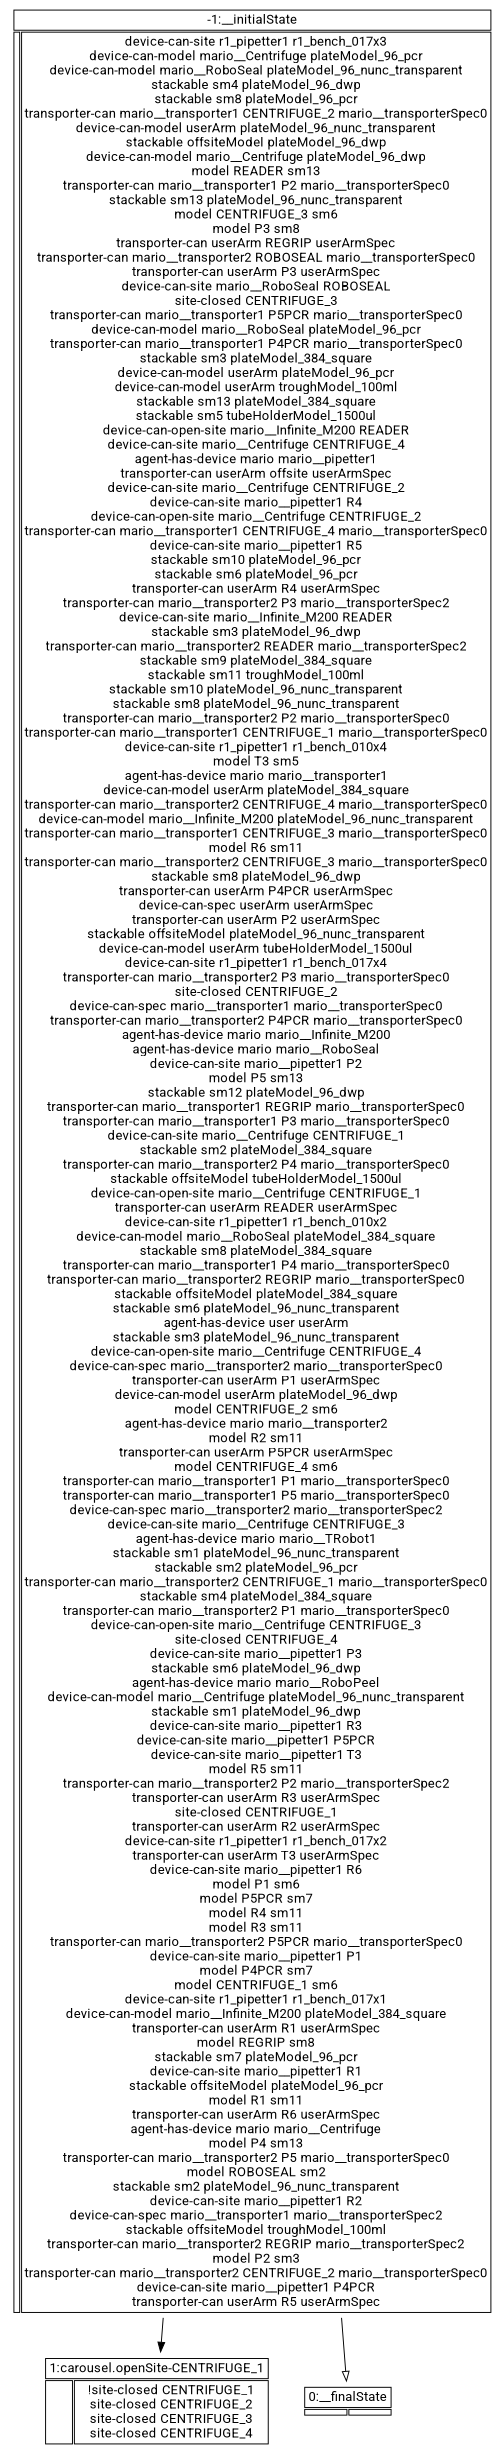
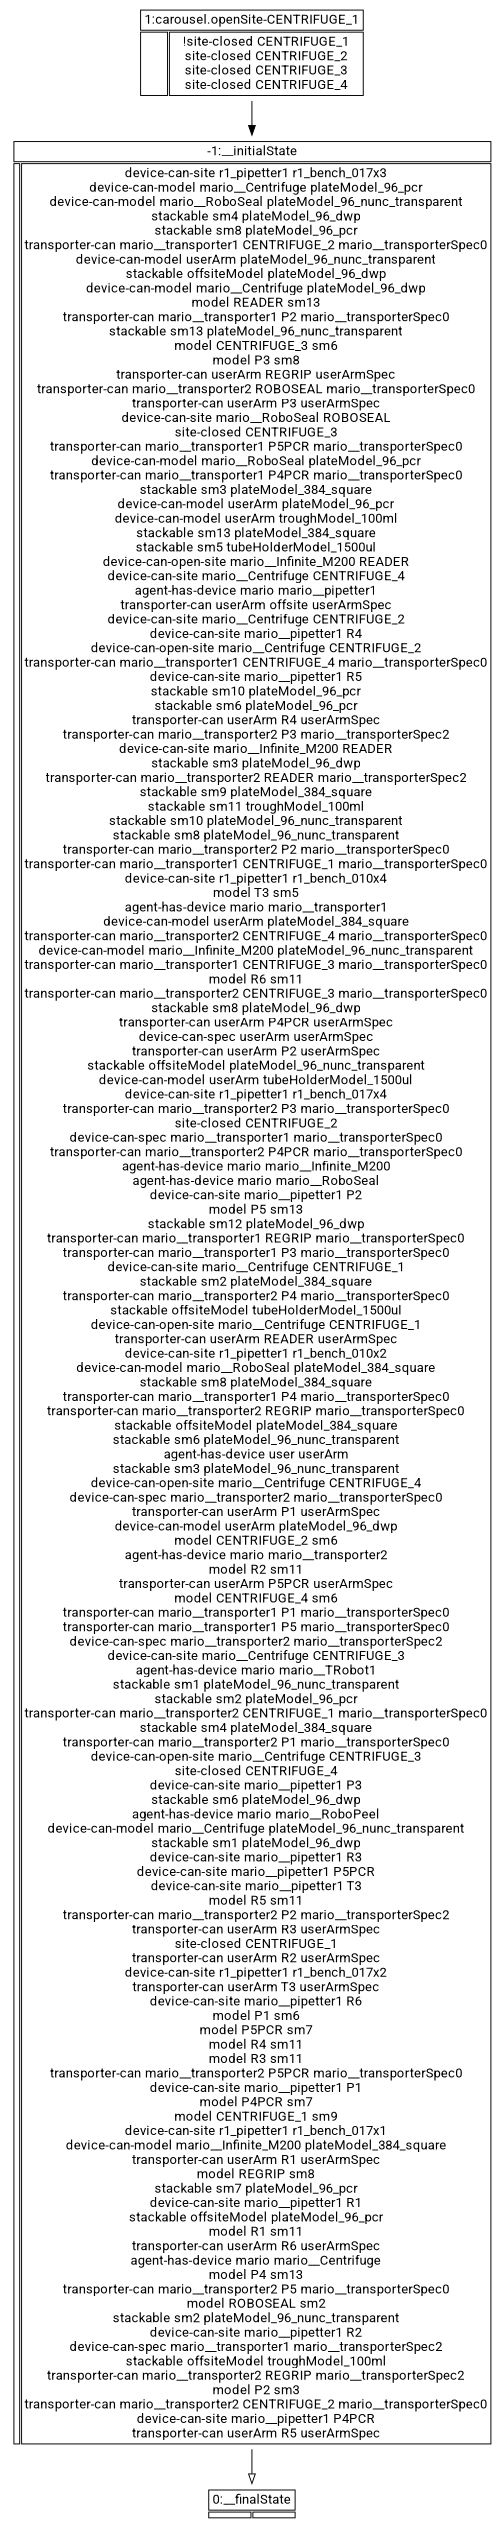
  digraph {
    fontname=Roboto
    rankdir=TB
    node [fontname=Roboto shape=plaintext]
    edge [fontname=Roboto]
-   n1 [label=<<table border="0" cellborder="1"><tr><td colspan="2">-1:__initialState</td></tr><tr><td></td><td>device-can-site r1_pipetter1 r1_bench_017x3<br/>device-can-model mario__Centrifuge plateModel_96_pcr<br/>device-can-model mario__RoboSeal plateModel_96_nunc_transparent<br/>stackable sm4 plateModel_96_dwp<br/>stackable sm8 plateModel_96_pcr<br/>transporter-can mario__transporter1 CENTRIFUGE_2 mario__transporterSpec0<br/>device-can-model userArm plateModel_96_nunc_transparent<br/>stackable offsiteModel plateModel_96_dwp<br/>device-can-model mario__Centrifuge plateModel_96_dwp<br/>model READER sm13<br/>transporter-can mario__transporter1 P2 mario__transporterSpec0<br/>stackable sm13 plateModel_96_nunc_transparent<br/>model CENTRIFUGE_3 sm6<br/>model P3 sm8<br/>transporter-can userArm REGRIP userArmSpec<br/>transporter-can mario__transporter2 ROBOSEAL mario__transporterSpec0<br/>transporter-can userArm P3 userArmSpec<br/>device-can-site mario__RoboSeal ROBOSEAL<br/>site-closed CENTRIFUGE_3<br/>transporter-can mario__transporter1 P5PCR mario__transporterSpec0<br/>device-can-model mario__RoboSeal plateModel_96_pcr<br/>transporter-can mario__transporter1 P4PCR mario__transporterSpec0<br/>stackable sm3 plateModel_384_square<br/>device-can-model userArm plateModel_96_pcr<br/>device-can-model userArm troughModel_100ml<br/>stackable sm13 plateModel_384_square<br/>stackable sm5 tubeHolderModel_1500ul<br/>device-can-open-site mario__Infinite_M200 READER<br/>device-can-site mario__Centrifuge CENTRIFUGE_4<br/>agent-has-device mario mario__pipetter1<br/>transporter-can userArm offsite userArmSpec<br/>device-can-site mario__Centrifuge CENTRIFUGE_2<br/>device-can-site mario__pipetter1 R4<br/>device-can-open-site mario__Centrifuge CENTRIFUGE_2<br/>transporter-can mario__transporter1 CENTRIFUGE_4 mario__transporterSpec0<br/>device-can-site mario__pipetter1 R5<br/>stackable sm10 plateModel_96_pcr<br/>stackable sm6 plateModel_96_pcr<br/>transporter-can userArm R4 userArmSpec<br/>transporter-can mario__transporter2 P3 mario__transporterSpec2<br/>device-can-site mario__Infinite_M200 READER<br/>stackable sm3 plateModel_96_dwp<br/>transporter-can mario__transporter2 READER mario__transporterSpec2<br/>stackable sm9 plateModel_384_square<br/>stackable sm11 troughModel_100ml<br/>stackable sm10 plateModel_96_nunc_transparent<br/>stackable sm8 plateModel_96_nunc_transparent<br/>transporter-can mario__transporter2 P2 mario__transporterSpec0<br/>transporter-can mario__transporter1 CENTRIFUGE_1 mario__transporterSpec0<br/>device-can-site r1_pipetter1 r1_bench_010x4<br/>model T3 sm5<br/>agent-has-device mario mario__transporter1<br/>device-can-model userArm plateModel_384_square<br/>transporter-can mario__transporter2 CENTRIFUGE_4 mario__transporterSpec0<br/>device-can-model mario__Infinite_M200 plateModel_96_nunc_transparent<br/>transporter-can mario__transporter1 CENTRIFUGE_3 mario__transporterSpec0<br/>model R6 sm11<br/>transporter-can mario__transporter2 CENTRIFUGE_3 mario__transporterSpec0<br/>stackable sm8 plateModel_96_dwp<br/>transporter-can userArm P4PCR userArmSpec<br/>device-can-spec userArm userArmSpec<br/>transporter-can userArm P2 userArmSpec<br/>stackable offsiteModel plateModel_96_nunc_transparent<br/>device-can-model userArm tubeHolderModel_1500ul<br/>device-can-site r1_pipetter1 r1_bench_017x4<br/>transporter-can mario__transporter2 P3 mario__transporterSpec0<br/>site-closed CENTRIFUGE_2<br/>device-can-spec mario__transporter1 mario__transporterSpec0<br/>transporter-can mario__transporter2 P4PCR mario__transporterSpec0<br/>agent-has-device mario mario__Infinite_M200<br/>agent-has-device mario mario__RoboSeal<br/>device-can-site mario__pipetter1 P2<br/>model P5 sm13<br/>stackable sm12 plateModel_96_dwp<br/>transporter-can mario__transporter1 REGRIP mario__transporterSpec0<br/>transporter-can mario__transporter1 P3 mario__transporterSpec0<br/>device-can-site mario__Centrifuge CENTRIFUGE_1<br/>stackable sm2 plateModel_384_square<br/>transporter-can mario__transporter2 P4 mario__transporterSpec0<br/>stackable offsiteModel tubeHolderModel_1500ul<br/>device-can-open-site mario__Centrifuge CENTRIFUGE_1<br/>transporter-can userArm READER userArmSpec<br/>device-can-site r1_pipetter1 r1_bench_010x2<br/>device-can-model mario__RoboSeal plateModel_384_square<br/>stackable sm8 plateModel_384_square<br/>transporter-can mario__transporter1 P4 mario__transporterSpec0<br/>transporter-can mario__transporter2 REGRIP mario__transporterSpec0<br/>stackable offsiteModel plateModel_384_square<br/>stackable sm6 plateModel_96_nunc_transparent<br/>agent-has-device user userArm<br/>stackable sm3 plateModel_96_nunc_transparent<br/>device-can-open-site mario__Centrifuge CENTRIFUGE_4<br/>device-can-spec mario__transporter2 mario__transporterSpec0<br/>transporter-can userArm P1 userArmSpec<br/>device-can-model userArm plateModel_96_dwp<br/>model CENTRIFUGE_2 sm6<br/>agent-has-device mario mario__transporter2<br/>model R2 sm11<br/>transporter-can userArm P5PCR userArmSpec<br/>model CENTRIFUGE_4 sm6<br/>transporter-can mario__transporter1 P1 mario__transporterSpec0<br/>transporter-can mario__transporter1 P5 mario__transporterSpec0<br/>device-can-spec mario__transporter2 mario__transporterSpec2<br/>device-can-site mario__Centrifuge CENTRIFUGE_3<br/>agent-has-device mario mario__TRobot1<br/>stackable sm1 plateModel_96_nunc_transparent<br/>stackable sm2 plateModel_96_pcr<br/>transporter-can mario__transporter2 CENTRIFUGE_1 mario__transporterSpec0<br/>stackable sm4 plateModel_384_square<br/>transporter-can mario__transporter2 P1 mario__transporterSpec0<br/>device-can-open-site mario__Centrifuge CENTRIFUGE_3<br/>site-closed CENTRIFUGE_4<br/>device-can-site mario__pipetter1 P3<br/>stackable sm6 plateModel_96_dwp<br/>agent-has-device mario mario__RoboPeel<br/>device-can-model mario__Centrifuge plateModel_96_nunc_transparent<br/>stackable sm1 plateModel_96_dwp<br/>device-can-site mario__pipetter1 R3<br/>device-can-site mario__pipetter1 P5PCR<br/>device-can-site mario__pipetter1 T3<br/>model R5 sm11<br/>transporter-can mario__transporter2 P2 mario__transporterSpec2<br/>transporter-can userArm R3 userArmSpec<br/>site-closed CENTRIFUGE_1<br/>transporter-can userArm R2 userArmSpec<br/>device-can-site r1_pipetter1 r1_bench_017x2<br/>transporter-can userArm T3 userArmSpec<br/>device-can-site mario__pipetter1 R6<br/>model P1 sm6<br/>model P5PCR sm7<br/>model R4 sm11<br/>model R3 sm11<br/>transporter-can mario__transporter2 P5PCR mario__transporterSpec0<br/>device-can-site mario__pipetter1 P1<br/>model P4PCR sm7<br/>model CENTRIFUGE_1 sm6<br/>device-can-site r1_pipetter1 r1_bench_017x1<br/>device-can-model mario__Infinite_M200 plateModel_384_square<br/>transporter-can userArm R1 userArmSpec<br/>model REGRIP sm8<br/>stackable sm7 plateModel_96_pcr<br/>device-can-site mario__pipetter1 R1<br/>stackable offsiteModel plateModel_96_pcr<br/>model R1 sm11<br/>transporter-can userArm R6 userArmSpec<br/>agent-has-device mario mario__Centrifuge<br/>model P4 sm13<br/>transporter-can mario__transporter2 P5 mario__transporterSpec0<br/>model ROBOSEAL sm2<br/>stackable sm2 plateModel_96_nunc_transparent<br/>device-can-site mario__pipetter1 R2<br/>device-can-spec mario__transporter1 mario__transporterSpec2<br/>stackable offsiteModel troughModel_100ml<br/>transporter-can mario__transporter2 REGRIP mario__transporterSpec2<br/>model P2 sm3<br/>transporter-can mario__transporter2 CENTRIFUGE_2 mario__transporterSpec0<br/>device-can-site mario__pipetter1 P4PCR<br/>transporter-can userArm R5 userArmSpec</td></tr></table>>]
+   n1 [label=<<table border="0" cellborder="1"><tr><td colspan="2">-1:__initialState</td></tr><tr><td></td><td>device-can-site r1_pipetter1 r1_bench_017x3<br/>device-can-model mario__Centrifuge plateModel_96_pcr<br/>device-can-model mario__RoboSeal plateModel_96_nunc_transparent<br/>stackable sm4 plateModel_96_dwp<br/>stackable sm8 plateModel_96_pcr<br/>transporter-can mario__transporter1 CENTRIFUGE_2 mario__transporterSpec0<br/>device-can-model userArm plateModel_96_nunc_transparent<br/>stackable offsiteModel plateModel_96_dwp<br/>device-can-model mario__Centrifuge plateModel_96_dwp<br/>model READER sm13<br/>transporter-can mario__transporter1 P2 mario__transporterSpec0<br/>stackable sm13 plateModel_96_nunc_transparent<br/>model CENTRIFUGE_3 sm6<br/>model P3 sm8<br/>transporter-can userArm REGRIP userArmSpec<br/>transporter-can mario__transporter2 ROBOSEAL mario__transporterSpec0<br/>transporter-can userArm P3 userArmSpec<br/>device-can-site mario__RoboSeal ROBOSEAL<br/>site-closed CENTRIFUGE_3<br/>transporter-can mario__transporter1 P5PCR mario__transporterSpec0<br/>device-can-model mario__RoboSeal plateModel_96_pcr<br/>transporter-can mario__transporter1 P4PCR mario__transporterSpec0<br/>stackable sm3 plateModel_384_square<br/>device-can-model userArm plateModel_96_pcr<br/>device-can-model userArm troughModel_100ml<br/>stackable sm13 plateModel_384_square<br/>stackable sm5 tubeHolderModel_1500ul<br/>device-can-open-site mario__Infinite_M200 READER<br/>device-can-site mario__Centrifuge CENTRIFUGE_4<br/>agent-has-device mario mario__pipetter1<br/>transporter-can userArm offsite userArmSpec<br/>device-can-site mario__Centrifuge CENTRIFUGE_2<br/>device-can-site mario__pipetter1 R4<br/>device-can-open-site mario__Centrifuge CENTRIFUGE_2<br/>transporter-can mario__transporter1 CENTRIFUGE_4 mario__transporterSpec0<br/>device-can-site mario__pipetter1 R5<br/>stackable sm10 plateModel_96_pcr<br/>stackable sm6 plateModel_96_pcr<br/>transporter-can userArm R4 userArmSpec<br/>transporter-can mario__transporter2 P3 mario__transporterSpec2<br/>device-can-site mario__Infinite_M200 READER<br/>stackable sm3 plateModel_96_dwp<br/>transporter-can mario__transporter2 READER mario__transporterSpec2<br/>stackable sm9 plateModel_384_square<br/>stackable sm11 troughModel_100ml<br/>stackable sm10 plateModel_96_nunc_transparent<br/>stackable sm8 plateModel_96_nunc_transparent<br/>transporter-can mario__transporter2 P2 mario__transporterSpec0<br/>transporter-can mario__transporter1 CENTRIFUGE_1 mario__transporterSpec0<br/>device-can-site r1_pipetter1 r1_bench_010x4<br/>model T3 sm5<br/>agent-has-device mario mario__transporter1<br/>device-can-model userArm plateModel_384_square<br/>transporter-can mario__transporter2 CENTRIFUGE_4 mario__transporterSpec0<br/>device-can-model mario__Infinite_M200 plateModel_96_nunc_transparent<br/>transporter-can mario__transporter1 CENTRIFUGE_3 mario__transporterSpec0<br/>model R6 sm11<br/>transporter-can mario__transporter2 CENTRIFUGE_3 mario__transporterSpec0<br/>stackable sm8 plateModel_96_dwp<br/>transporter-can userArm P4PCR userArmSpec<br/>device-can-spec userArm userArmSpec<br/>transporter-can userArm P2 userArmSpec<br/>stackable offsiteModel plateModel_96_nunc_transparent<br/>device-can-model userArm tubeHolderModel_1500ul<br/>device-can-site r1_pipetter1 r1_bench_017x4<br/>transporter-can mario__transporter2 P3 mario__transporterSpec0<br/>site-closed CENTRIFUGE_2<br/>device-can-spec mario__transporter1 mario__transporterSpec0<br/>transporter-can mario__transporter2 P4PCR mario__transporterSpec0<br/>agent-has-device mario mario__Infinite_M200<br/>agent-has-device mario mario__RoboSeal<br/>device-can-site mario__pipetter1 P2<br/>model P5 sm13<br/>stackable sm12 plateModel_96_dwp<br/>transporter-can mario__transporter1 REGRIP mario__transporterSpec0<br/>transporter-can mario__transporter1 P3 mario__transporterSpec0<br/>device-can-site mario__Centrifuge CENTRIFUGE_1<br/>stackable sm2 plateModel_384_square<br/>transporter-can mario__transporter2 P4 mario__transporterSpec0<br/>stackable offsiteModel tubeHolderModel_1500ul<br/>device-can-open-site mario__Centrifuge CENTRIFUGE_1<br/>transporter-can userArm READER userArmSpec<br/>device-can-site r1_pipetter1 r1_bench_010x2<br/>device-can-model mario__RoboSeal plateModel_384_square<br/>stackable sm8 plateModel_384_square<br/>transporter-can mario__transporter1 P4 mario__transporterSpec0<br/>transporter-can mario__transporter2 REGRIP mario__transporterSpec0<br/>stackable offsiteModel plateModel_384_square<br/>stackable sm6 plateModel_96_nunc_transparent<br/>agent-has-device user userArm<br/>stackable sm3 plateModel_96_nunc_transparent<br/>device-can-open-site mario__Centrifuge CENTRIFUGE_4<br/>device-can-spec mario__transporter2 mario__transporterSpec0<br/>transporter-can userArm P1 userArmSpec<br/>device-can-model userArm plateModel_96_dwp<br/>model CENTRIFUGE_2 sm6<br/>agent-has-device mario mario__transporter2<br/>model R2 sm11<br/>transporter-can userArm P5PCR userArmSpec<br/>model CENTRIFUGE_4 sm6<br/>transporter-can mario__transporter1 P1 mario__transporterSpec0<br/>transporter-can mario__transporter1 P5 mario__transporterSpec0<br/>device-can-spec mario__transporter2 mario__transporterSpec2<br/>device-can-site mario__Centrifuge CENTRIFUGE_3<br/>agent-has-device mario mario__TRobot1<br/>stackable sm1 plateModel_96_nunc_transparent<br/>stackable sm2 plateModel_96_pcr<br/>transporter-can mario__transporter2 CENTRIFUGE_1 mario__transporterSpec0<br/>stackable sm4 plateModel_384_square<br/>transporter-can mario__transporter2 P1 mario__transporterSpec0<br/>device-can-open-site mario__Centrifuge CENTRIFUGE_3<br/>site-closed CENTRIFUGE_4<br/>device-can-site mario__pipetter1 P3<br/>stackable sm6 plateModel_96_dwp<br/>agent-has-device mario mario__RoboPeel<br/>device-can-model mario__Centrifuge plateModel_96_nunc_transparent<br/>stackable sm1 plateModel_96_dwp<br/>device-can-site mario__pipetter1 R3<br/>device-can-site mario__pipetter1 P5PCR<br/>device-can-site mario__pipetter1 T3<br/>model R5 sm11<br/>transporter-can mario__transporter2 P2 mario__transporterSpec2<br/>transporter-can userArm R3 userArmSpec<br/>site-closed CENTRIFUGE_1<br/>transporter-can userArm R2 userArmSpec<br/>device-can-site r1_pipetter1 r1_bench_017x2<br/>transporter-can userArm T3 userArmSpec<br/>device-can-site mario__pipetter1 R6<br/>model P1 sm6<br/>model P5PCR sm7<br/>model R4 sm11<br/>model R3 sm11<br/>transporter-can mario__transporter2 P5PCR mario__transporterSpec0<br/>device-can-site mario__pipetter1 P1<br/>model P4PCR sm7<br/>model CENTRIFUGE_1 sm9<br/>device-can-site r1_pipetter1 r1_bench_017x1<br/>device-can-model mario__Infinite_M200 plateModel_384_square<br/>transporter-can userArm R1 userArmSpec<br/>model REGRIP sm8<br/>stackable sm7 plateModel_96_pcr<br/>device-can-site mario__pipetter1 R1<br/>stackable offsiteModel plateModel_96_pcr<br/>model R1 sm11<br/>transporter-can userArm R6 userArmSpec<br/>agent-has-device mario mario__Centrifuge<br/>model P4 sm13<br/>transporter-can mario__transporter2 P5 mario__transporterSpec0<br/>model ROBOSEAL sm2<br/>stackable sm2 plateModel_96_nunc_transparent<br/>device-can-site mario__pipetter1 R2<br/>device-can-spec mario__transporter1 mario__transporterSpec2<br/>stackable offsiteModel troughModel_100ml<br/>transporter-can mario__transporter2 REGRIP mario__transporterSpec2<br/>model P2 sm3<br/>transporter-can mario__transporter2 CENTRIFUGE_2 mario__transporterSpec0<br/>device-can-site mario__pipetter1 P4PCR<br/>transporter-can userArm R5 userArmSpec</td></tr></table>>]
    n2 [label=<<table border="0" cellborder="1"><tr><td colspan="2">1:carousel.openSite-CENTRIFUGE_1</td></tr><tr><td></td><td>!site-closed CENTRIFUGE_1<br/>site-closed CENTRIFUGE_2<br/>site-closed CENTRIFUGE_3<br/>site-closed CENTRIFUGE_4</td></tr></table>>]
    n3 [label=<<table border="0" cellborder="1"><tr><td colspan="2">0:__finalState</td></tr><tr><td></td><td></td></tr></table>>]
-   n1 -> n2 [arrowhead=normal]
+   n2 -> n1 [arrowhead=normal]
    n1 -> n3 [arrowhead=onormal]
  }
